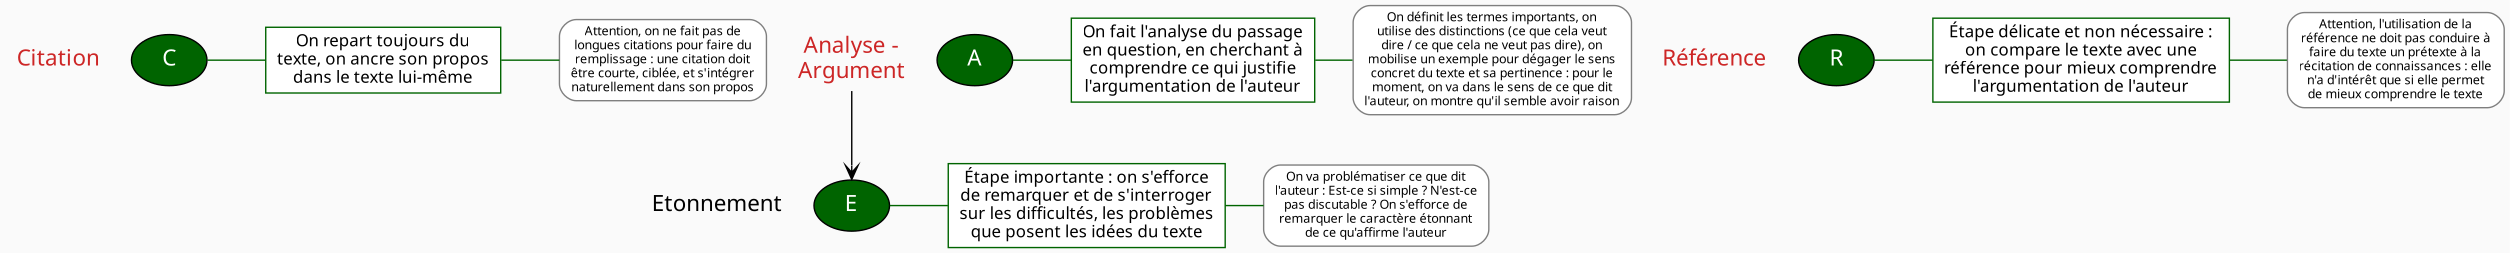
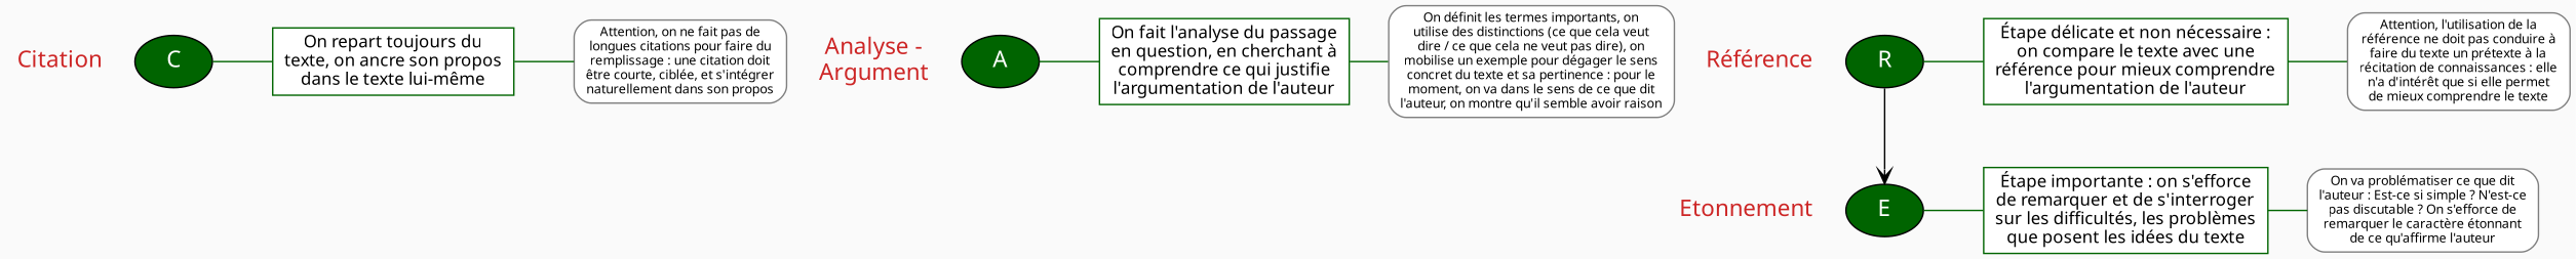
  digraph {
    bgcolor=grey98
    fontname="Noto Sans"
    nodesep=0.2
    ranksep=0.1
    splines=true
    style=filled
    node [fillcolor=white fontcolor=black fontname="Noto Sans" fontsize=16 style=filled color=grey50 shape=box]
    edge [arrowhead=none color=darkgreen fontname="Noto Sans" minlen=3]
    n1 [fillcolor=darkgreen fontcolor=white label=C color="" shape=""]
    n2 [color=darkgreen fontsize=12 label="On repart toujours du\ntexte, on ancre son propos\ndans le texte lui-même"]
    n3 [fillcolor=darkgreen fontcolor=white label=A color="" shape=""]
    n4 [color=darkgreen fontsize=12 label="On fait l'analyse du passage\nen question, en cherchant à\ncomprendre ce qui justifie\nl'argumentation de l'auteur"]
    n5 [fillcolor=darkgreen fontcolor=white label=R color="" shape=""]
    n6 [color=darkgreen fontsize=12 label="Étape délicate et non nécessaire :\non compare le texte avec une\nréférence pour mieux comprendre\nl'argumentation de l'auteur"]
    n7 [fillcolor=darkgreen fontcolor=white label=E color="" shape=""]
    n8 [color=darkgreen fontsize=12 label="Étape importante : on s'efforce\nde remarquer et de s'interroger\nsur les difficultés, les problèmes\nque posent les idées du texte"]
    n9 [fontsize=9 label="Attention, on ne fait pas de\nlongues citations pour faire du\nremplissage : une citation doit\nêtre courte, ciblée, et s'intégrer\nnaturellement dans son propos" style="filled, rounded"]
    n10 [fontsize=9 label="On définit les termes importants, on\nutilise des distinctions (ce que cela veut\ndire / ce que cela ne veut pas dire), on\nmobilise un exemple pour dégager le sens\nconcret du texte et sa pertinence : pour le\nmoment, on va dans le sens de ce que dit\nl'auteur, on montre qu'il semble avoir raison" style="filled, rounded"]
    n11 [fontsize=9 label="Attention, l'utilisation de la\nréférence ne doit pas conduire à\nfaire du texte un prétexte à la\nrécitation de connaissances : elle\nn'a d'intérêt que si elle permet\nde mieux comprendre le texte" style="filled, rounded"]
    n12 [fontsize=9 label="On va problématiser ce que dit\nl'auteur : Est-ce si simple ? N'est-ce\npas discutable ? On s'efforce de\nremarquer le caractère étonnant\nde ce qu'affirme l'auteur" style="filled, rounded"]
    n13 [fillcolor=grey98 fontcolor=firebrick3 label=Citation shape=plaintext style="filled, rounded"]
    n14 [fillcolor=grey98 fontcolor=firebrick3 label="Analyse -\nArgument" shape=plaintext style="filled, rounded"]
    n15 [fillcolor=grey98 fontcolor=firebrick3 label="Référence" shape=plaintext style="filled, rounded"]
-   n16 [fillcolor=grey98 label=Etonnement shape=plaintext style="filled, rounded"]
+   n16 [fillcolor=grey98 fontcolor=firebrick3 label=Etonnement shape=plaintext style="filled, rounded"]
    subgraph sub_1 {
      rank=same
      n1
      n2
    }
    subgraph sub_2 {
      rank=same
      n3
      n4
    }
    subgraph sub_3 {
      rank=same
      n5
      n6
    }
    subgraph sub_4 {
      rank=same
      n7
      n8
    }
    subgraph sub_5 {
      rank=same
      n2
      n9
    }
    subgraph sub_6 {
      rank=same
      n4
      n10
    }
    subgraph sub_7 {
      rank=same
      n6
      n11
    }
    subgraph sub_8 {
      rank=same
      n8
      n12
    }
    subgraph sub_9 {
      rank=same
      n1
      n13
    }
    subgraph sub_10 {
      rank=same
      n3
      n14
    }
    subgraph sub_11 {
      rank=same
      n5
      n15
    }
    subgraph sub_12 {
      rank=same
      n7
      n16
    }
    n1 -> n2
    n2 -> n9
    n3 -> n4
    n4 -> n10 [minlen=2]
    n5 -> n6
-   n14 -> n7 [arrowhead=vee minlen=4 color=""]
+   n5 -> n7 [arrowhead=vee minlen=4 color=""]
    n6 -> n11
    n7 -> n8
    n8 -> n12 [minlen=2]
    n13 -> n1 [minlen=1 style=invis weight=10 arrowhead=""]
    n14 -> n3 [minlen=1 style=invis weight=10 arrowhead=""]
    n15 -> n5 [minlen=1 style=invis weight=10 arrowhead=""]
    n16 -> n7 [minlen=1 style=invis weight=10 arrowhead=""]
  }
